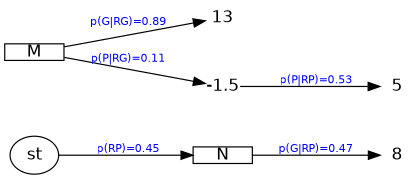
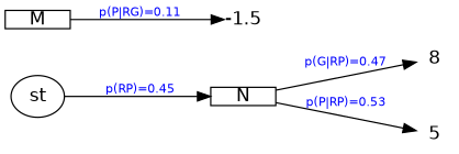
  digraph {
    fontname="DejaVu Sans"
    nodesep=0.5
    rankdir=LR
    ranksep=0.6
    splines=line
    node [fontname="DejaVu Sans" fixedsize=true shape=none]
    edge [fontcolor=blue fontname="DejaVu Sans" fontsize=9]
    st [height=.2 width=.2 fixedsize="" shape=""]
    N [height=.2 shape=normal width=0.7]
    M [height=.2 shape=normal width=0.7]
-   n4 [height=.3 label=13 width=.4]
    n5 [height=.3 label=-1.5 width=.4]
    n6 [height=.3 label=8 width=.4]
    n7 [height=.3 label=5 width=.4]
    st -> N [label="p(RP)=0.45"]
    N -> n6 [label="p(G|RP)=0.47"]
-   n5 -> n7 [label="p(P|RP)=0.53"]
-   M -> n4 [label="p(G|RG)=0.89"]
+   N -> n7 [label="p(P|RP)=0.53"]
    M -> n5 [label="p(P|RG)=0.11"]
  }
